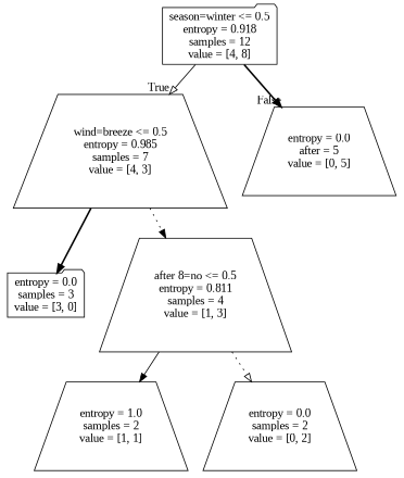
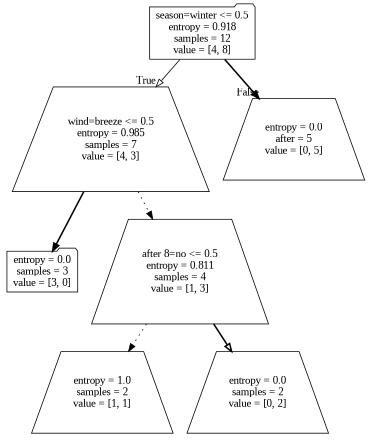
  digraph {
    fontname="Liberation Serif"
    node [fontname="Liberation Serif" shape=trapezium]
    edge [arrowhead=normal fontname="Liberation Serif" style=solid]
    n1 [label="season=winter <= 0.5\nentropy = 0.918\nsamples = 12\nvalue = [4, 8]" shape=folder]
    n2 [label="wind=breeze <= 0.5\nentropy = 0.985\nsamples = 7\nvalue = [4, 3]"]
    n3 [label="entropy = 0.0\nafter = 5\nvalue = [0, 5]"]
    n4 [label="entropy = 0.0\nsamples = 3\nvalue = [3, 0]" shape=folder]
    n5 [label="after 8=no <= 0.5\nentropy = 0.811\nsamples = 4\nvalue = [1, 3]"]
    n6 [label="entropy = 1.0\nsamples = 2\nvalue = [1, 1]"]
    n7 [label="entropy = 0.0\nsamples = 2\nvalue = [0, 2]"]
    n1 -> n2 [arrowhead=onormal headlabel=True labelangle=45 labeldistance=2.5]
    n1 -> n3 [headlabel=False labelangle=-45 labeldistance=2.5 style=bold]
    n2 -> n4 [style=bold]
    n2 -> n5 [style=dotted]
-   n5 -> n6
-   n5 -> n7 [arrowhead=onormal style=dotted]
+   n5 -> n6 [style=dotted]
+   n5 -> n7 [arrowhead=onormal style=bold]
  }
